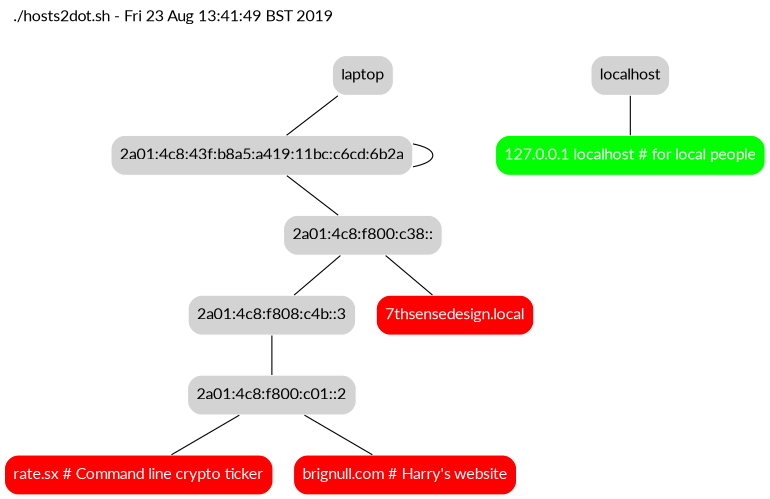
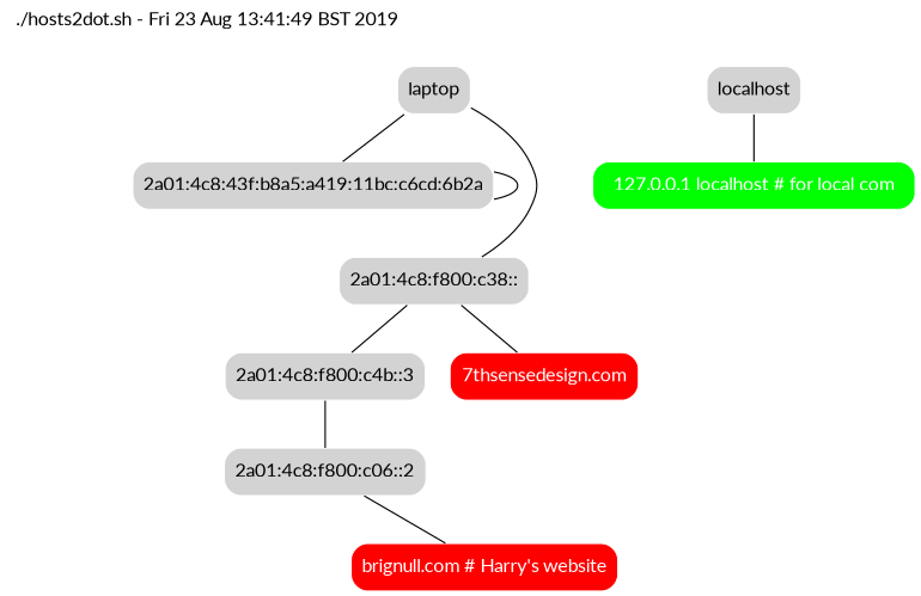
  strict graph {
    fontname=Lato
    label="./hosts2dot.sh - Fri 23 Aug 13:41:49 BST 2019"
    labeljust=left
    labelloc=top
    node [color=white fillcolor=lightgrey fontname=Lato shape=rect style="filled,rounded"]
    edge [fontname=Lato]
    n1 [label=laptop]
    "2a01:4c8:43f:b8a5:a419:11bc:c6cd:6b2a"
-   "127.0.0.1 localhost # for local people" [fillcolor=green fontcolor=white]
+   "127.0.0.1 localhost # for local people" [fillcolor=green fontcolor=white label="127.0.0.1 localhost # for local com"]
    localhost
    "2a01:4c8:f800:c38::"
-   "rate.sx # Command line crypto ticker" [fillcolor=red fontcolor=white]
-   "2a01:4c8:f800:c4b::3" [label="2a01:4c8:f808:c4b::3"]
-   "7thsensedesign.com" [fillcolor=red fontcolor=white label="7thsensedesign.local"]
-   "2a01:4c8:f800:c06::2" [label="2a01:4c8:f800:c01::2"]
+   "2a01:4c8:f800:c4b::3"
+   "7thsensedesign.com" [fillcolor=red fontcolor=white]
+   "2a01:4c8:f800:c06::2"
    "brignull.com # Harry's website" [fillcolor=red fontcolor=white]
    n1 -- "2a01:4c8:43f:b8a5:a419:11bc:c6cd:6b2a"
    "2a01:4c8:43f:b8a5:a419:11bc:c6cd:6b2a" -- "2a01:4c8:43f:b8a5:a419:11bc:c6cd:6b2a"
-   "2a01:4c8:43f:b8a5:a419:11bc:c6cd:6b2a" -- "2a01:4c8:f800:c38::"
+   n1 -- "2a01:4c8:f800:c38::"
    localhost -- "127.0.0.1 localhost # for local people"
    "2a01:4c8:f800:c38::" -- "2a01:4c8:f800:c4b::3"
    "2a01:4c8:f800:c38::" -- "7thsensedesign.com"
    "2a01:4c8:f800:c4b::3" -- "2a01:4c8:f800:c06::2"
-   "2a01:4c8:f800:c06::2" -- "rate.sx # Command line crypto ticker"
    "2a01:4c8:f800:c06::2" -- "brignull.com # Harry's website"
  }
